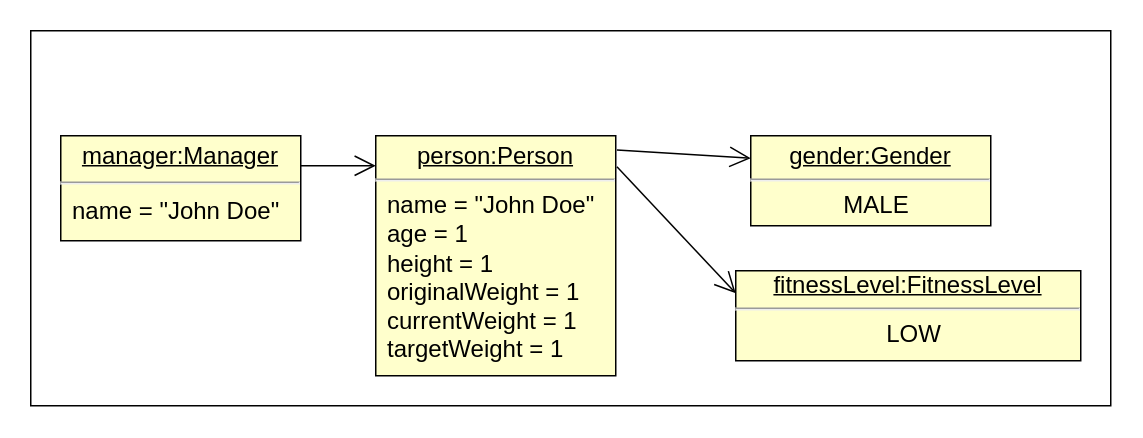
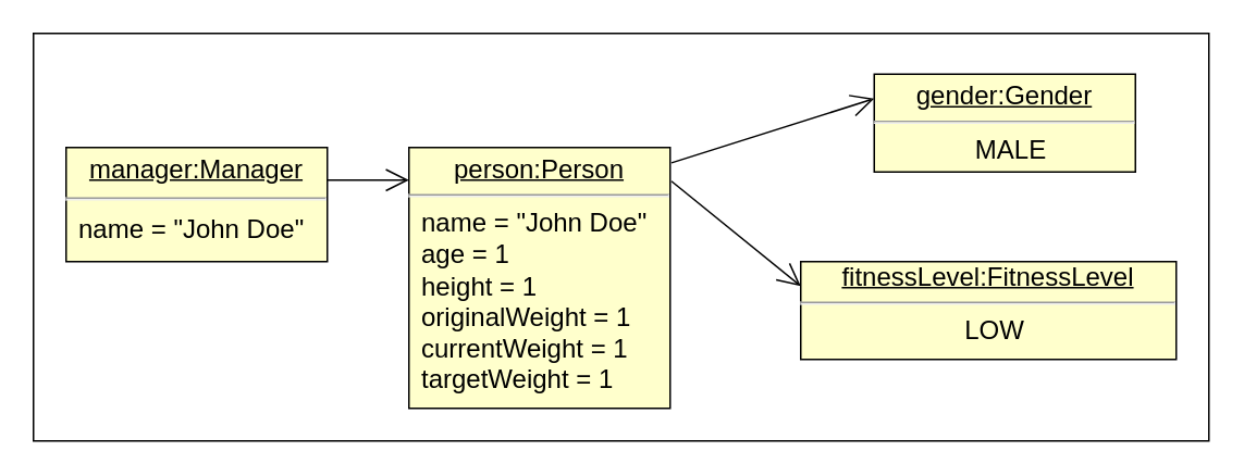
  <mxCell id="0" />
  <mxCell id="1" parent="0" />
  <mxCell id="2" value="" style="rounded=0;whiteSpace=wrap;html=1;" vertex="1" parent="1"><mxGeometry x="20" y="20" width="720" height="250" as="geometry" /></mxCell>
  <mxCell id="3" value="&lt;p style=&quot;margin: 4px 0px 0px ; text-align: center&quot;&gt;&lt;font style=&quot;font-size: 16px&quot;&gt;&lt;u&gt;person:Person&lt;/u&gt;&lt;/font&gt;&lt;/p&gt;&lt;hr&gt;&lt;p style=&quot;margin: 0px ; margin-left: 8px&quot;&gt;&lt;font size=&quot;3&quot;&gt;name = &quot;John Doe&quot;&lt;span style=&quot;color: rgba(0 , 0 , 0 , 0) ; font-family: monospace&quot;&gt;%3CmxGraphModel%3E%3Croot%3E%3CmxCell%20id%3D%220%22%2F%3E%3CmxCell%20id%3D%221%22%20parent%3D%220%22%2F%3E%3CmxCell%20id%3D%222%22%20value%3D%22%26lt%3Bfont%20style%3D%26quot%3Bfont-size%3A%2018px%26quot%3B%26gt%3B%26lt%3Bu%26gt%3B%3AManager%26lt%3B%2Fu%26gt%3B%26lt%3B%2Ffont%26gt%3B%22%20style%3D%22html%3D1%3B%22%20vertex%3D%221%22%20parent%3D%221%22%3E%3CmxGeometry%20x%3D%2270%22%20y%3D%22230%22%20width%3D%22130%22%20height%3D%2240%22%20as%3D%22geometry%22%2F%3E%3C%2FmxCell%3E%3C%2Froot%3E%3C%2FmxGraphModel%3E&lt;/span&gt;&lt;span style=&quot;color: rgba(0 , 0 , 0 , 0) ; font-family: monospace&quot;&gt;%3CmxGraphModel%3E%3Croot%3E%3CmxCell%20id%3D%220%22%2F%3E%3CmxCell%20id%3D%221%22%20parent%3D%220%22%2F%3E%3CmxCell%20id%3D%222%22%20value%3D%22%26lt%3Bfont%20style%3D%26quot%3Bfont-size%3A%2018px%26quot%3B%26gt%3B%26lt%3Bu%26gt%3B%3AManager%26lt%3B%2Fu%26gt%3B%26lt%3B%2Ffont%26gt%3B%22%20style%3D%22html%3D1%3B%22%20vertex%3D%221%22%20parent%3D%221%22%3E%3CmxGeometry%20x%3D%2270%22%20y%3D%22230%22%20width%3D%22130%22%20height%3D%2240%22%20as%3D%22geometry%22%2F%3E%3C%2FmxCell%3E%3C%2Froot%3E%3C%2FmxGraphModel%3E&lt;/span&gt;&lt;br&gt;age = 1&lt;/font&gt;&lt;/p&gt;&lt;p style=&quot;margin: 0px ; margin-left: 8px&quot;&gt;&lt;font size=&quot;3&quot;&gt;height = 1&lt;/font&gt;&lt;/p&gt;&lt;p style=&quot;margin: 0px ; margin-left: 8px&quot;&gt;&lt;font size=&quot;3&quot;&gt;originalWeight = 1&lt;/font&gt;&lt;/p&gt;&lt;p style=&quot;margin: 0px ; margin-left: 8px&quot;&gt;&lt;font size=&quot;3&quot;&gt;currentWeight = 1&lt;/font&gt;&lt;/p&gt;&lt;p style=&quot;margin: 0px ; margin-left: 8px&quot;&gt;&lt;font size=&quot;3&quot;&gt;targetWeight = 1&lt;/font&gt;&lt;/p&gt;" style="verticalAlign=top;align=left;overflow=fill;fontSize=12;fontFamily=Helvetica;html=1;fillColor=#FFFFCC;" parent="1" vertex="1"><mxGeometry x="250" y="90" width="160" height="160" as="geometry" /></mxCell>
- <mxCell id="4" value="&lt;p style=&quot;margin: 4px 0px 0px&quot;&gt;&lt;font style=&quot;font-size: 16px&quot;&gt;&lt;u&gt;gender:Gender&lt;/u&gt;&lt;br&gt;&lt;/font&gt;&lt;/p&gt;&lt;hr&gt;&lt;p style=&quot;margin: 0px ; margin-left: 8px&quot;&gt;&lt;font size=&quot;3&quot;&gt;MALE&lt;/font&gt;&lt;/p&gt;&lt;p style=&quot;margin: 0px ; margin-left: 8px&quot;&gt;&lt;br&gt;&lt;/p&gt;" style="verticalAlign=top;align=center;overflow=fill;fontSize=12;fontFamily=Helvetica;html=1;fillColor=#FFFFCC;" parent="1" vertex="1"><mxGeometry x="500" y="90" width="160" height="60" as="geometry" /></mxCell>
- <mxCell id="5" value="&lt;u&gt;&lt;font style=&quot;font-size: 16px&quot;&gt;fitnessLevel:FitnessLevel&lt;br&gt;&lt;/font&gt;&lt;/u&gt;&lt;hr&gt;&lt;p style=&quot;margin: 0px ; margin-left: 8px&quot;&gt;&lt;font size=&quot;3&quot;&gt;LOW&lt;/font&gt;&lt;/p&gt;&lt;p style=&quot;margin: 0px ; margin-left: 8px&quot;&gt;&lt;br&gt;&lt;/p&gt;" style="verticalAlign=top;align=center;overflow=fill;fontSize=12;fontFamily=Helvetica;html=1;fillColor=#FFFFCC;" parent="1" vertex="1"><mxGeometry x="490" y="180" width="230" height="60" as="geometry" /></mxCell>
+ <mxCell id="4" value="&lt;p style=&quot;margin: 4px 0px 0px&quot;&gt;&lt;font style=&quot;font-size: 16px&quot;&gt;&lt;u&gt;gender:Gender&lt;/u&gt;&lt;br&gt;&lt;/font&gt;&lt;/p&gt;&lt;hr&gt;&lt;p style=&quot;margin: 0px ; margin-left: 8px&quot;&gt;&lt;font size=&quot;3&quot;&gt;MALE&lt;/font&gt;&lt;/p&gt;&lt;p style=&quot;margin: 0px ; margin-left: 8px&quot;&gt;&lt;br&gt;&lt;/p&gt;" style="verticalAlign=top;align=center;overflow=fill;fontSize=12;fontFamily=Helvetica;html=1;fillColor=#FFFFCC;" parent="1" vertex="1"><mxGeometry x="535" y="45" width="160" height="60" as="geometry" /></mxCell>
+ <mxCell id="5" value="&lt;u&gt;&lt;font style=&quot;font-size: 16px&quot;&gt;fitnessLevel:FitnessLevel&lt;br&gt;&lt;/font&gt;&lt;/u&gt;&lt;hr&gt;&lt;p style=&quot;margin: 0px ; margin-left: 8px&quot;&gt;&lt;font size=&quot;3&quot;&gt;LOW&lt;/font&gt;&lt;/p&gt;&lt;p style=&quot;margin: 0px ; margin-left: 8px&quot;&gt;&lt;br&gt;&lt;/p&gt;" style="verticalAlign=top;align=center;overflow=fill;fontSize=12;fontFamily=Helvetica;html=1;fillColor=#FFFFCC;" parent="1" vertex="1"><mxGeometry x="490" y="160" width="230" height="60" as="geometry" /></mxCell>
  <mxCell id="6" value="&lt;p style=&quot;margin: 4px 0px 0px ; text-align: center&quot;&gt;&lt;font style=&quot;font-size: 16px&quot;&gt;&lt;u&gt;manager:Manager&lt;/u&gt;&lt;/font&gt;&lt;/p&gt;&lt;hr&gt;&lt;p style=&quot;margin: 0px ; margin-left: 8px&quot;&gt;&lt;font size=&quot;3&quot;&gt;name = &quot;John Doe&quot;&lt;span style=&quot;color: rgba(0 , 0 , 0 , 0) ; font-family: monospace&quot;&gt;%3CmxGraphModel%3E%3Croot%3E%3CmxCell%20id%3D%220%22%2F%3E%3CmxCell%20id%3D%221%22%20parent%3D%220%22%2F%3E%3CmxCell%20id%3D%222%22%20value%3D%22%26lt%3Bfont%20style%3D%26quot%3Bfont-size%3A%2018px%26quot%3B%26gt%3B%26lt%3Bu%26gt%3B%3AManager%26lt%3B%2Fu%26gt%3B%26lt%3B%2Ffont%26gt%3B%22%20style%3D%22html%3D1%3B%22%20vertex%3D%221%22%20parent%3D%221%22%3E%3CmxGeometry%20x%3D%2270%22%20y%3D%22230%22%20width%3D%22130%22%20height%3D%2240%22%20as%3D%22geometry%22%2F%3E%3C%2FmxCell%3E%3C%2Froot%3E%3C%2FmxGraphModel%3E&lt;/span&gt;&lt;span style=&quot;color: rgba(0 , 0 , 0 , 0) ; font-family: monospace&quot;&gt;%3CmxGraphModel%3E%3Croot%3E%3CmxCell%20id%3D%220%22%2F%3E%3CmxCell%20id%3D%221%22%20parent%3D%220%22%2F%3E%3CmxCell%20id%3D%222%22%20value%3D%22%26lt%3Bfont%20style%3D%26quot%3Bfont-size%3A%2018px%26quot%3B%26gt%3B%26lt%3Bu%26gt%3B%3AManager%26lt%3B%2Fu%26gt%3B%26lt%3B%2Ffont%26gt%3B%22%20style%3D%22html%3D1%3B%22%20vertex%3D%221%22%20parent%3D%221%22%3E%3CmxGeometry%20x%3D%2270%22%20y%3D%22230%22%20width%3D%22130%22%20height%3D%2240%22%20as%3D%22geometry%22%2F%3E%3C%2FmxCell%3E%3C%2Froot%3E%3C%2FmxGraphModel%3E&lt;/span&gt;&lt;br&gt;&lt;/font&gt;&lt;br&gt;&lt;/p&gt;" style="verticalAlign=top;align=left;overflow=fill;fontSize=16;fontFamily=Helvetica;html=1;fillColor=#FFFFCC;" parent="1" vertex="1"><mxGeometry x="40" y="90" width="160" height="70" as="geometry" /></mxCell>
  <mxCell id="7" value="" style="endArrow=open;endFill=1;endSize=12;html=1;" edge="1" parent="1"><mxGeometry width="160" relative="1" as="geometry"><mxPoint x="200" y="110" as="sourcePoint" /><mxPoint x="250" y="110" as="targetPoint" /></mxGeometry></mxCell>
  <mxCell id="8" value="" style="endArrow=open;endFill=1;endSize=12;html=1;exitX=1.005;exitY=0.059;exitDx=0;exitDy=0;entryX=0;entryY=0.25;entryDx=0;entryDy=0;exitPerimeter=0;" edge="1" parent="1" source="3" target="4"><mxGeometry width="160" relative="1" as="geometry"><mxPoint x="370" y="130" as="sourcePoint" /><mxPoint x="530" y="130" as="targetPoint" /></mxGeometry></mxCell>
  <mxCell id="9" value="" style="endArrow=open;endFill=1;endSize=12;html=1;entryX=0;entryY=0.25;entryDx=0;entryDy=0;exitX=1.005;exitY=0.129;exitDx=0;exitDy=0;exitPerimeter=0;" edge="1" parent="1" source="3" target="5"><mxGeometry width="160" relative="1" as="geometry"><mxPoint x="425.6" y="111.84" as="sourcePoint" /><mxPoint x="510" y="115" as="targetPoint" /></mxGeometry></mxCell>
